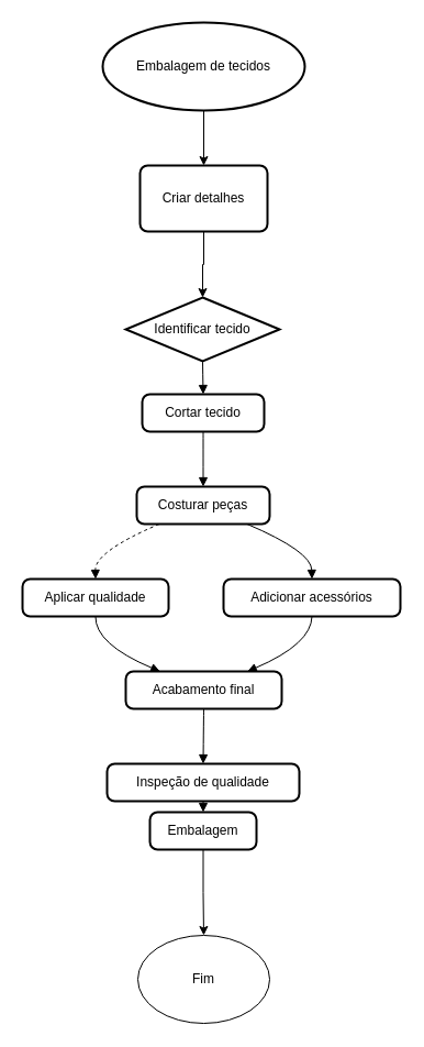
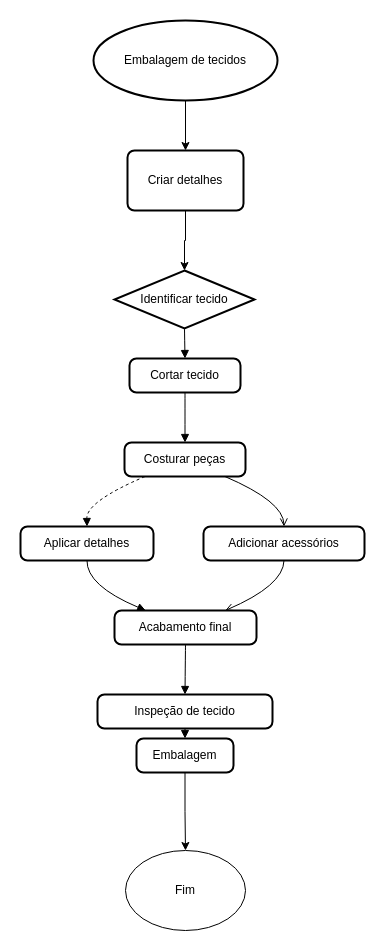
  <mxCell id="0" />
  <mxCell id="1" parent="0" />
  <mxCell id="2" value="" style="edgeStyle=orthogonalEdgeStyle;rounded=0;orthogonalLoop=1;jettySize=auto;html=1;" edge="1" parent="1" source="3" target="6"><mxGeometry relative="1" as="geometry" /></mxCell>
  <mxCell id="3" value="Embalagem de tecidos" style="rounded=1;absoluteArcSize=1;arcSize=14;whiteSpace=wrap;strokeWidth=2;shape=ellipse;perimeter=ellipsePerimeter;html=1;" parent="1" vertex="1"><mxGeometry x="93" y="20" width="184" height="80" as="geometry" /></mxCell>
  <mxCell id="4" value="Identificar tecido" style="rhombus;absoluteArcSize=1;arcSize=14;whiteSpace=wrap;strokeWidth=2;" parent="1" vertex="1"><mxGeometry x="114" y="270" width="140" height="58" as="geometry" /></mxCell>
  <mxCell id="5" value="" style="edgeStyle=orthogonalEdgeStyle;rounded=0;orthogonalLoop=1;jettySize=auto;html=1;" edge="1" parent="1" source="6" target="4"><mxGeometry relative="1" as="geometry" /></mxCell>
  <mxCell id="6" value="Criar detalhes" style="rounded=1;absoluteArcSize=1;arcSize=14;whiteSpace=wrap;strokeWidth=2;" parent="1" vertex="1"><mxGeometry x="127" y="150" width="116" height="60" as="geometry" /></mxCell>
  <mxCell id="7" value="Cortar tecido" style="rounded=1;absoluteArcSize=1;arcSize=14;whiteSpace=wrap;strokeWidth=2;" parent="1" vertex="1"><mxGeometry x="129" y="358" width="111" height="34" as="geometry" /></mxCell>
  <mxCell id="8" value="Costurar peças" style="rounded=1;absoluteArcSize=1;arcSize=14;whiteSpace=wrap;strokeWidth=2;" parent="1" vertex="1"><mxGeometry x="124" y="442" width="121" height="34" as="geometry" /></mxCell>
- <mxCell id="9" value="Aplicar qualidade" style="rounded=1;absoluteArcSize=1;arcSize=14;whiteSpace=wrap;strokeWidth=2;" parent="1" vertex="1"><mxGeometry y="526" width="133" height="34" as="geometry" x="20" /></mxCell>
+ <mxCell id="9" value="Aplicar detalhes" style="rounded=1;absoluteArcSize=1;arcSize=14;whiteSpace=wrap;strokeWidth=2;" parent="1" vertex="1"><mxGeometry y="526" width="133" height="34" as="geometry" x="20" /></mxCell>
  <mxCell id="10" value="Adicionar acessórios" style="rounded=1;absoluteArcSize=1;arcSize=14;whiteSpace=wrap;strokeWidth=2;" parent="1" vertex="1"><mxGeometry x="203" y="526" width="161" height="34" as="geometry" /></mxCell>
  <mxCell id="11" value="Acabamento final" style="rounded=1;absoluteArcSize=1;arcSize=14;whiteSpace=wrap;strokeWidth=2;" parent="1" vertex="1"><mxGeometry x="114" y="610" width="142" height="34" as="geometry" /></mxCell>
- <mxCell id="12" value="Inspeção de qualidade" style="rounded=1;absoluteArcSize=1;arcSize=14;whiteSpace=wrap;strokeWidth=2;" parent="1" vertex="1"><mxGeometry x="97" y="694" width="175" height="34" as="geometry" /></mxCell>
+ <mxCell id="12" value="Inspeção de tecido" style="rounded=1;absoluteArcSize=1;arcSize=14;whiteSpace=wrap;strokeWidth=2;" parent="1" vertex="1"><mxGeometry x="97" y="694" width="175" height="34" as="geometry" /></mxCell>
  <mxCell id="13" value="" style="edgeStyle=orthogonalEdgeStyle;rounded=0;orthogonalLoop=1;jettySize=auto;html=1;" edge="1" parent="1" source="14" target="23"><mxGeometry relative="1" as="geometry" /></mxCell>
  <mxCell id="14" value="Embalagem" style="rounded=1;absoluteArcSize=1;arcSize=14;whiteSpace=wrap;strokeWidth=2;" parent="1" vertex="1"><mxGeometry x="136" y="738" width="97" height="34" as="geometry" /></mxCell>
  <mxCell id="15" value="" style="curved=1;startArrow=none;endArrow=block;exitX=0.5;exitY=1;entryX=0.5;entryY=0;" parent="1" source="4" target="7" edge="1"><mxGeometry relative="1" as="geometry"><Array as="points" /></mxGeometry></mxCell>
  <mxCell id="16" value="" style="curved=1;startArrow=none;endArrow=block;exitX=0.5;exitY=1;entryX=0.5;entryY=0;" parent="1" source="7" target="8" edge="1"><mxGeometry relative="1" as="geometry"><Array as="points" /></mxGeometry></mxCell>
  <mxCell id="17" value="" style="curved=1;startArrow=none;endArrow=block;exitX=0.17;exitY=1;entryX=0.5;entryY=0;dashed=1;" parent="1" source="8" target="9" edge="1"><mxGeometry relative="1" as="geometry"><Array as="points"><mxPoint x="86" y="501" /></Array></mxGeometry></mxCell>
- <mxCell id="18" value="" style="curved=1;startArrow=none;endArrow=block;exitX=0.83;exitY=1;entryX=0.5;entryY=0;" parent="1" source="8" target="10" edge="1"><mxGeometry relative="1" as="geometry"><Array as="points"><mxPoint x="283" y="501" /></Array></mxGeometry></mxCell>
+ <mxCell id="18" value="" style="curved=1;startArrow=none;endArrow=open;exitX=0.83;exitY=1;entryX=0.5;entryY=0;" parent="1" source="8" target="10" edge="1"><mxGeometry relative="1" as="geometry"><Array as="points"><mxPoint x="283" y="501" /></Array></mxGeometry></mxCell>
  <mxCell id="19" value="" style="curved=1;startArrow=none;endArrow=block;exitX=0.5;exitY=1;entryX=0.22;entryY=0;" parent="1" source="9" target="11" edge="1"><mxGeometry relative="1" as="geometry"><Array as="points"><mxPoint x="86" y="585" /></Array></mxGeometry></mxCell>
- <mxCell id="20" value="" style="curved=1;startArrow=none;endArrow=block;exitX=0.5;exitY=1;entryX=0.78;entryY=0;" parent="1" source="10" target="11" edge="1"><mxGeometry relative="1" as="geometry"><Array as="points"><mxPoint x="283" y="585" /></Array></mxGeometry></mxCell>
+ <mxCell id="20" value="" style="curved=1;startArrow=none;endArrow=open;exitX=0.5;exitY=1;entryX=0.78;entryY=0;" parent="1" source="10" target="11" edge="1"><mxGeometry relative="1" as="geometry"><Array as="points"><mxPoint x="283" y="585" /></Array></mxGeometry></mxCell>
  <mxCell id="21" value="" style="curved=1;startArrow=none;endArrow=block;exitX=0.5;exitY=1;entryX=0.5;entryY=0;" parent="1" source="11" target="12" edge="1"><mxGeometry relative="1" as="geometry"><Array as="points" /></mxGeometry></mxCell>
  <mxCell id="22" value="" style="curved=1;startArrow=none;endArrow=block;exitX=0.5;exitY=1;entryX=0.5;entryY=0;" parent="1" source="12" target="14" edge="1"><mxGeometry relative="1" as="geometry"><Array as="points" /></mxGeometry></mxCell>
  <mxCell id="23" value="Fim" style="ellipse;whiteSpace=wrap;html=1;" vertex="1" parent="1"><mxGeometry x="125" y="850" width="120" height="80" as="geometry" /></mxCell>
